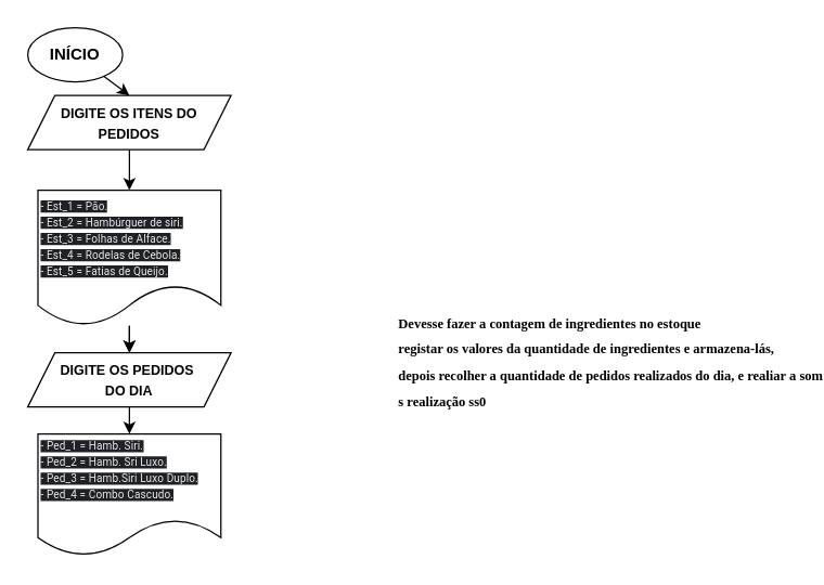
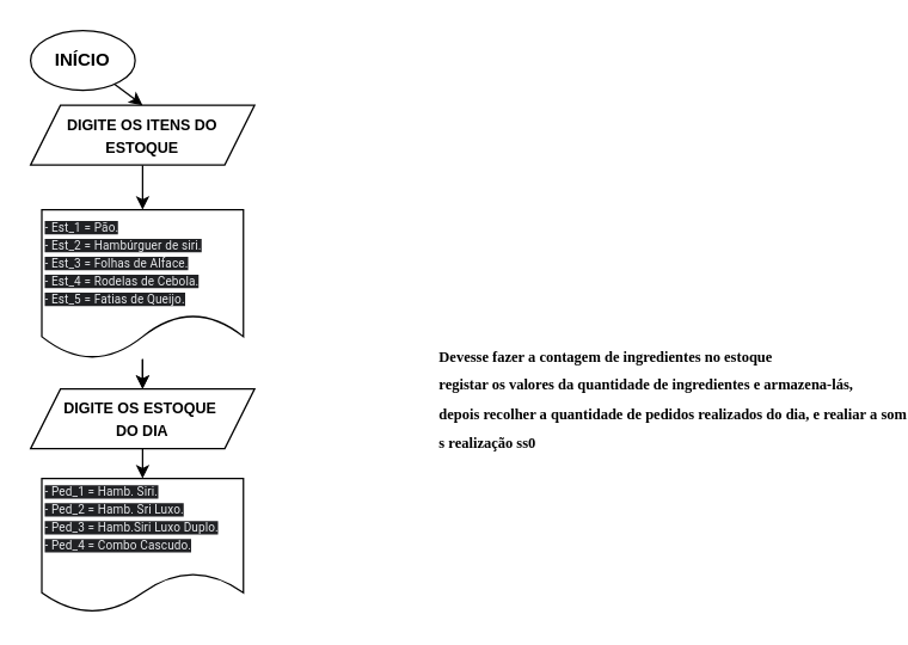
  <mxCell id="0" />
  <mxCell id="1" parent="0" />
  <mxCell id="2" style="edgeStyle=none;html=1;entryX=0.5;entryY=0;entryDx=0;entryDy=0;" parent="1" source="3" target="5" edge="1"><mxGeometry relative="1" as="geometry" /></mxCell>
  <mxCell id="3" value="&lt;b&gt;INÍCIO&lt;/b&gt;" style="ellipse;whiteSpace=wrap;html=1;" parent="1" vertex="1"><mxGeometry x="20" y="20" width="70" height="40" as="geometry" /></mxCell>
  <mxCell id="4" value="" style="edgeStyle=none;html=1;fontSize=10;" parent="1" source="5" target="8" edge="1"><mxGeometry relative="1" as="geometry" /></mxCell>
- <mxCell id="5" value="&lt;b&gt;&lt;font style=&quot;font-size: 10px;&quot;&gt;DIGITE OS ITENS DO PEDIDOS&lt;/font&gt;&lt;/b&gt;" style="shape=parallelogram;perimeter=parallelogramPerimeter;whiteSpace=wrap;html=1;fixedSize=1;" parent="1" vertex="1"><mxGeometry x="20" y="70" width="150" height="40" as="geometry" /></mxCell>
+ <mxCell id="5" value="&lt;b&gt;&lt;font style=&quot;font-size: 10px;&quot;&gt;DIGITE OS ITENS DO ESTOQUE&lt;/font&gt;&lt;/b&gt;" style="shape=parallelogram;perimeter=parallelogramPerimeter;whiteSpace=wrap;html=1;fixedSize=1;" parent="1" vertex="1"><mxGeometry x="20" y="70" width="150" height="40" as="geometry" /></mxCell>
  <mxCell id="6" value="" style="edgeStyle=none;html=1;" edge="1" parent="1" source="8" target="10"><mxGeometry relative="1" as="geometry" /></mxCell>
  <mxCell id="7" value="" style="edgeStyle=none;html=1;" edge="1" parent="1" source="8" target="10"><mxGeometry relative="1" as="geometry" /></mxCell>
  <mxCell id="8" value="&lt;font style=&quot;font-size: 8px;&quot;&gt;&lt;span style=&quot;color: rgb(232, 234, 237); font-family: Roboto, Arial, sans-serif; font-variant-ligatures: none; letter-spacing: 0.1px; background-color: rgb(32, 33, 36);&quot;&gt;- Est_1 = Pão.&lt;/span&gt;&lt;br style=&quot;color: rgb(232, 234, 237); font-family: Roboto, Arial, sans-serif; font-variant-ligatures: none; letter-spacing: 0.1px; background-color: rgb(32, 33, 36);&quot;&gt;&lt;span style=&quot;color: rgb(232, 234, 237); font-family: Roboto, Arial, sans-serif; font-variant-ligatures: none; letter-spacing: 0.1px; background-color: rgb(32, 33, 36);&quot;&gt;   - Est_2 = Hambúrguer de siri.&lt;/span&gt;&lt;br style=&quot;color: rgb(232, 234, 237); font-family: Roboto, Arial, sans-serif; font-variant-ligatures: none; letter-spacing: 0.1px; background-color: rgb(32, 33, 36);&quot;&gt;&lt;span style=&quot;color: rgb(232, 234, 237); font-family: Roboto, Arial, sans-serif; font-variant-ligatures: none; letter-spacing: 0.1px; background-color: rgb(32, 33, 36);&quot;&gt;   - Est_3 = Folhas de Alface.&lt;/span&gt;&lt;br style=&quot;color: rgb(232, 234, 237); font-family: Roboto, Arial, sans-serif; font-variant-ligatures: none; letter-spacing: 0.1px; background-color: rgb(32, 33, 36);&quot;&gt;&lt;span style=&quot;color: rgb(232, 234, 237); font-family: Roboto, Arial, sans-serif; font-variant-ligatures: none; letter-spacing: 0.1px; background-color: rgb(32, 33, 36);&quot;&gt;   - Est_4 = Rodelas de Cebola.&lt;/span&gt;&lt;br style=&quot;color: rgb(232, 234, 237); font-family: Roboto, Arial, sans-serif; font-variant-ligatures: none; letter-spacing: 0.1px; background-color: rgb(32, 33, 36);&quot;&gt;&lt;span style=&quot;color: rgb(232, 234, 237); font-family: Roboto, Arial, sans-serif; font-variant-ligatures: none; letter-spacing: 0.1px; background-color: rgb(32, 33, 36);&quot;&gt;   - Est_5 = Fatias de Queijo.&lt;/span&gt;&lt;/font&gt;" style="shape=document;whiteSpace=wrap;html=1;boundedLbl=1;fontSize=10;align=left;" parent="1" vertex="1"><mxGeometry x="27.5" y="140" width="135" height="100" as="geometry" /></mxCell>
  <mxCell id="9" value="" style="edgeStyle=none;html=1;" edge="1" parent="1" source="10" target="11"><mxGeometry relative="1" as="geometry" /></mxCell>
- <mxCell id="10" value="&lt;span style=&quot;font-size: 10px;&quot;&gt;&lt;b&gt;DIGITE OS PEDIDOS&amp;nbsp;&lt;br&gt;DO DIA&lt;br&gt;&lt;/b&gt;&lt;/span&gt;" style="shape=parallelogram;perimeter=parallelogramPerimeter;whiteSpace=wrap;html=1;fixedSize=1;" vertex="1" parent="1"><mxGeometry x="20" y="260" width="150" height="40" as="geometry" /></mxCell>
+ <mxCell id="10" value="&lt;span style=&quot;font-size: 10px;&quot;&gt;&lt;b&gt;DIGITE OS ESTOQUE&amp;nbsp;&lt;br&gt;DO DIA&lt;br&gt;&lt;/b&gt;&lt;/span&gt;" style="shape=parallelogram;perimeter=parallelogramPerimeter;whiteSpace=wrap;html=1;fixedSize=1;" vertex="1" parent="1"><mxGeometry x="20" y="260" width="150" height="40" as="geometry" /></mxCell>
  <mxCell id="11" value="&lt;font style=&quot;font-size: 8px;&quot;&gt;&lt;span style=&quot;color: rgb(232, 234, 237); font-family: Roboto, Arial, sans-serif; font-variant-ligatures: none; letter-spacing: 0.1px; background-color: rgb(32, 33, 36);&quot;&gt;- Ped_1 = Hamb. Siri.&lt;/span&gt;&lt;br style=&quot;color: rgb(232, 234, 237); font-family: Roboto, Arial, sans-serif; font-variant-ligatures: none; letter-spacing: 0.1px; background-color: rgb(32, 33, 36);&quot;&gt;&lt;span style=&quot;color: rgb(232, 234, 237); font-family: Roboto, Arial, sans-serif; font-variant-ligatures: none; letter-spacing: 0.1px; background-color: rgb(32, 33, 36);&quot;&gt;   - Ped_2 = Hamb. Sri Luxo.&lt;/span&gt;&lt;br style=&quot;color: rgb(232, 234, 237); font-family: Roboto, Arial, sans-serif; font-variant-ligatures: none; letter-spacing: 0.1px; background-color: rgb(32, 33, 36);&quot;&gt;&lt;span style=&quot;color: rgb(232, 234, 237); font-family: Roboto, Arial, sans-serif; font-variant-ligatures: none; letter-spacing: 0.1px; background-color: rgb(32, 33, 36);&quot;&gt;   - Ped_3 = Hamb.Siri Luxo Duplo.&lt;/span&gt;&lt;br style=&quot;color: rgb(232, 234, 237); font-family: Roboto, Arial, sans-serif; font-variant-ligatures: none; letter-spacing: 0.1px; background-color: rgb(32, 33, 36);&quot;&gt;&lt;span style=&quot;color: rgb(232, 234, 237); font-family: Roboto, Arial, sans-serif; font-variant-ligatures: none; letter-spacing: 0.1px; background-color: rgb(32, 33, 36);&quot;&gt;   - Ped_4 = Combo Cascudo.&lt;/span&gt;&lt;br style=&quot;color: rgb(232, 234, 237); font-family: Roboto, Arial, sans-serif; font-variant-ligatures: none; letter-spacing: 0.1px; background-color: rgb(32, 33, 36);&quot;&gt;&lt;br&gt;&lt;/font&gt;" style="shape=document;whiteSpace=wrap;html=1;boundedLbl=1;fontSize=10;align=left;" vertex="1" parent="1"><mxGeometry x="27.5" y="320" width="135" height="90" as="geometry" /></mxCell>
  <mxCell id="12" value="&lt;h6 style=&quot;text-align: justify;&quot;&gt;&lt;span style=&quot;background-color: initial;&quot;&gt;&lt;font face=&quot;Times New Roman&quot; style=&quot;font-size: 10px;&quot;&gt;Devesse fazer a contagem de ingredientes no estoque&amp;nbsp;&lt;br&gt;&lt;/font&gt;&lt;/span&gt;&lt;font face=&quot;Times New Roman&quot;&gt;&lt;span style=&quot;font-size: 10px;&quot;&gt;registar os valores da quantidade de ingredientes e armazena-lás,&lt;/span&gt;&lt;br&gt;&lt;span style=&quot;font-size: 10px;&quot;&gt;depois recolher a quantidade de pedidos realizados do dia, e realiar a som&lt;br&gt;s realização ss0&lt;/span&gt;&lt;/font&gt;&amp;nbsp;&lt;/h6&gt;" style="text;strokeColor=none;fillColor=none;html=1;fontSize=24;fontStyle=1;verticalAlign=middle;align=center;" vertex="1" parent="1"><mxGeometry x="360" y="240" width="180" height="50" as="geometry" /></mxCell>
